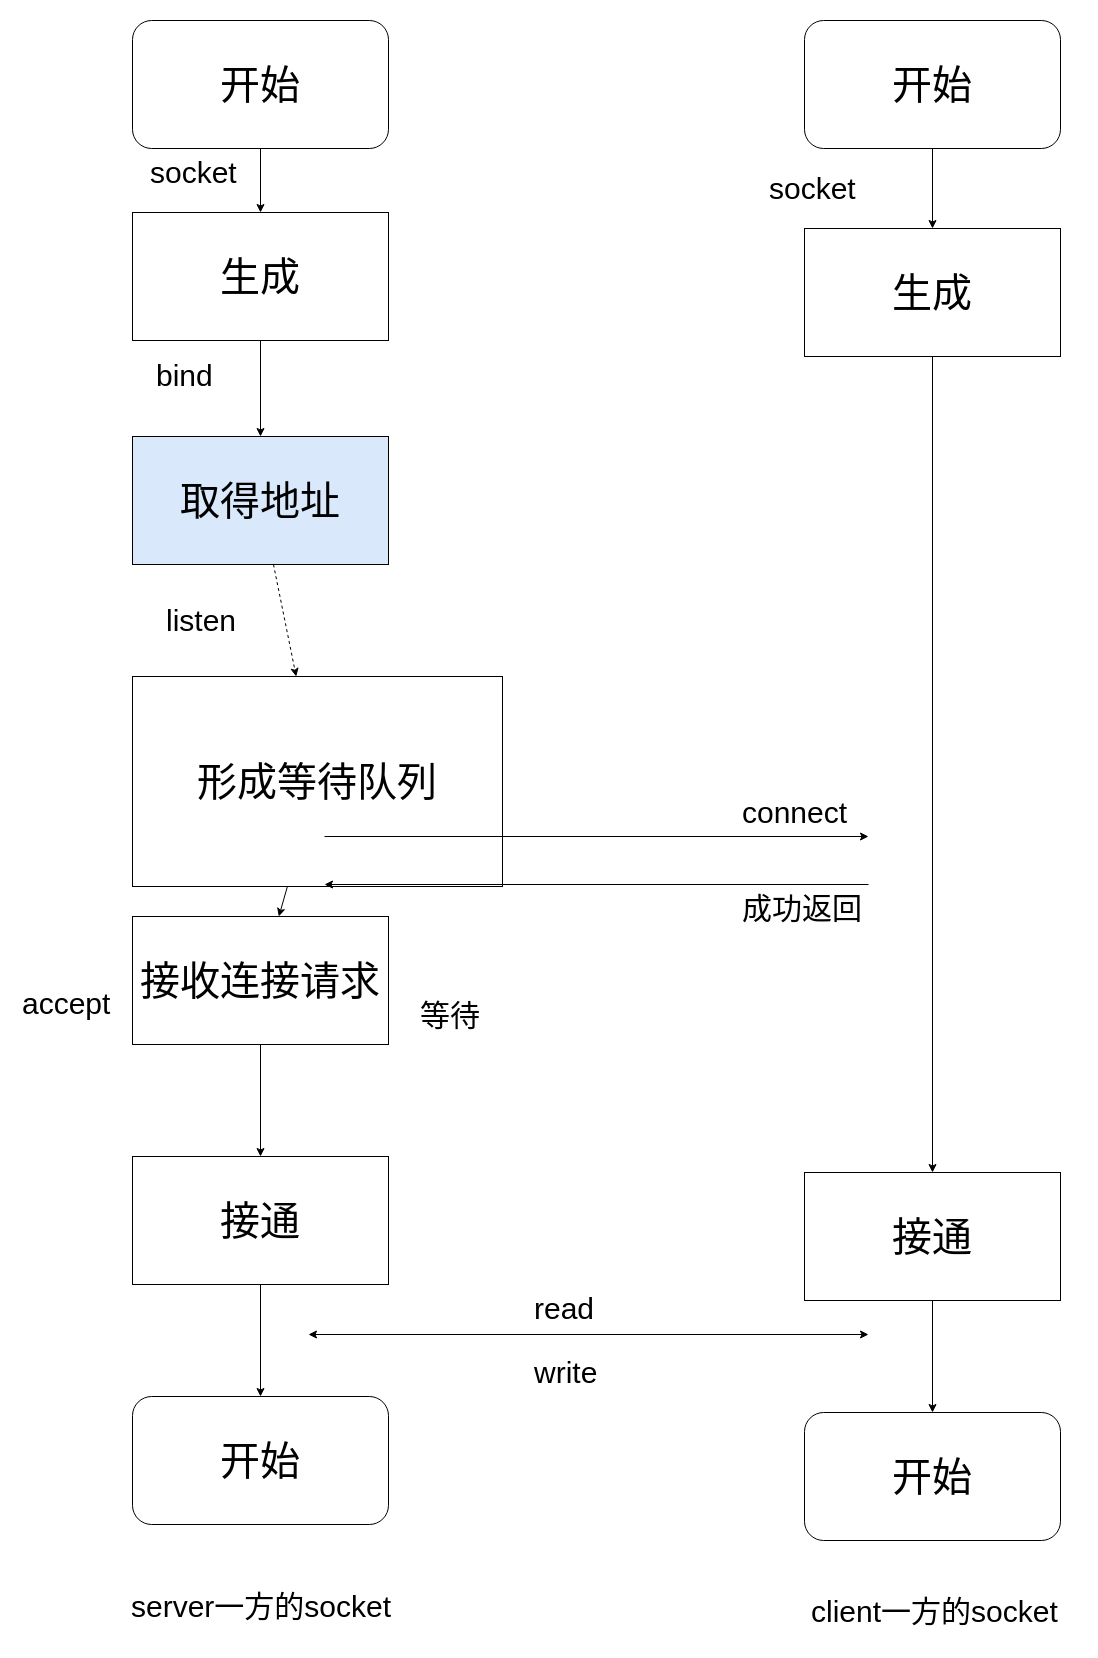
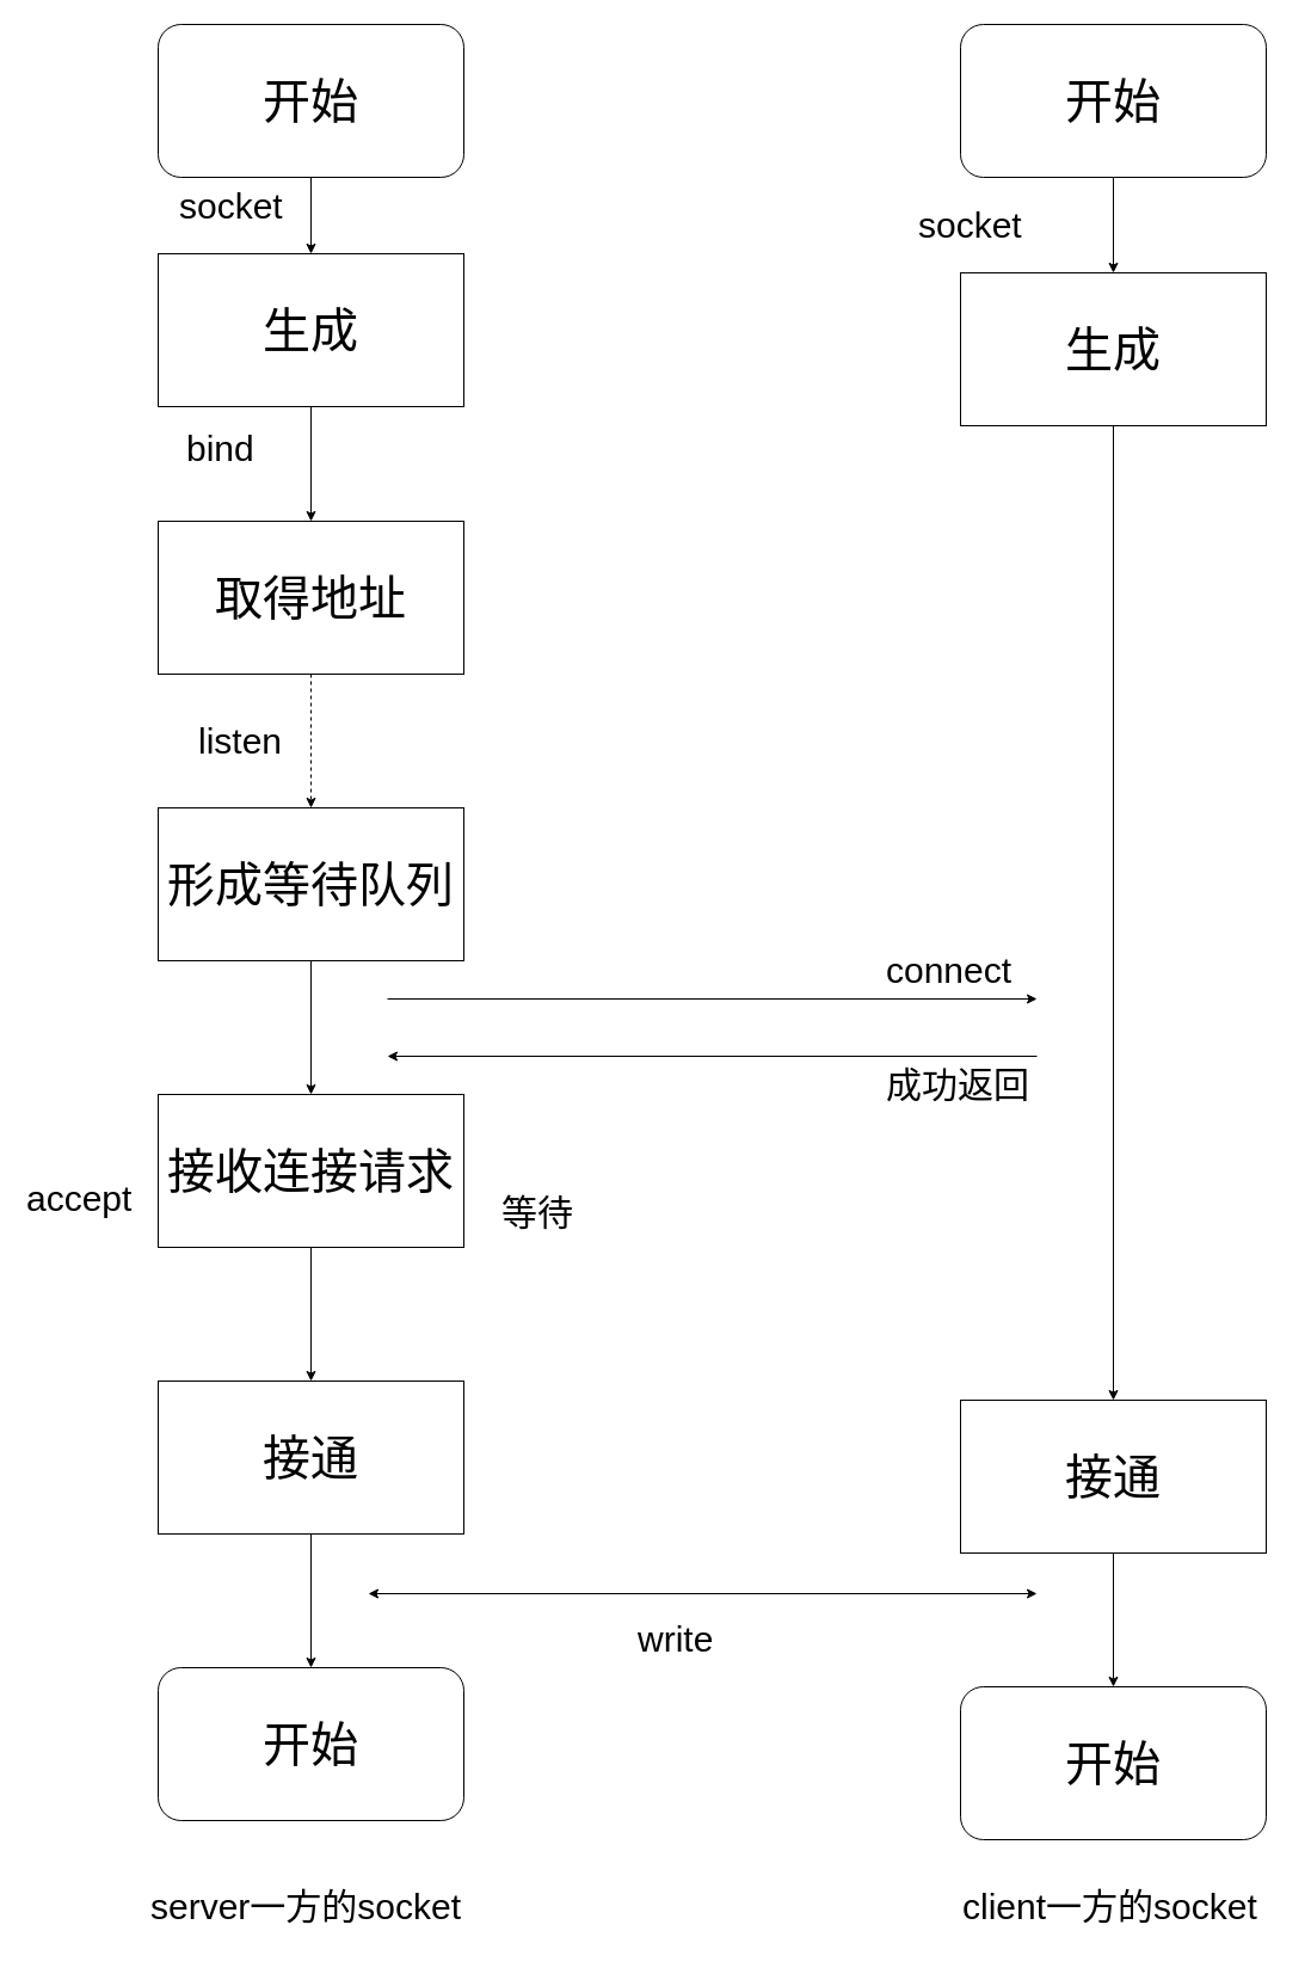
  <mxCell id="0" />
  <mxCell id="1" parent="0" />
  <mxCell id="2" value="" style="edgeStyle=none;html=1;fontSize=40;" edge="1" parent="1" source="3" target="7"><mxGeometry relative="1" as="geometry" /></mxCell>
  <mxCell id="3" value="&lt;font style=&quot;font-size: 40px&quot;&gt;开始&lt;/font&gt;" style="rounded=1;whiteSpace=wrap;html=1;" vertex="1" parent="1"><mxGeometry x="132" y="20" width="256" height="128" as="geometry" /></mxCell>
  <mxCell id="4" value="" style="edgeStyle=none;html=1;fontSize=40;" edge="1" parent="1" source="5" target="9"><mxGeometry relative="1" as="geometry" /></mxCell>
  <mxCell id="5" value="&lt;font style=&quot;font-size: 40px&quot;&gt;开始&lt;/font&gt;" style="rounded=1;whiteSpace=wrap;html=1;" vertex="1" parent="1"><mxGeometry x="804" y="20" width="256" height="128" as="geometry" /></mxCell>
  <mxCell id="6" value="" style="edgeStyle=none;html=1;fontSize=40;" edge="1" parent="1" source="7" target="11"><mxGeometry relative="1" as="geometry" /></mxCell>
  <mxCell id="7" value="生成" style="rounded=0;whiteSpace=wrap;html=1;fontSize=40;" vertex="1" parent="1"><mxGeometry x="132" y="212" width="256" height="128" as="geometry" /></mxCell>
  <mxCell id="8" style="edgeStyle=none;html=1;exitX=0.5;exitY=1;exitDx=0;exitDy=0;entryX=0.5;entryY=0;entryDx=0;entryDy=0;fontSize=40;" edge="1" parent="1" source="9" target="21"><mxGeometry relative="1" as="geometry" /></mxCell>
  <mxCell id="9" value="生成" style="rounded=0;whiteSpace=wrap;html=1;fontSize=40;" vertex="1" parent="1"><mxGeometry x="804" y="228" width="256" height="128" as="geometry" /></mxCell>
  <mxCell id="10" value="" style="edgeStyle=none;html=1;fontSize=40;dashed=1;" edge="1" parent="1" source="11" target="13"><mxGeometry relative="1" as="geometry" /></mxCell>
- <mxCell id="11" value="取得地址" style="rounded=0;whiteSpace=wrap;html=1;fontSize=40;fillColor=#dae8fc;" vertex="1" parent="1"><mxGeometry x="132" y="436" width="256" height="128" as="geometry" /></mxCell>
+ <mxCell id="11" value="取得地址" style="rounded=0;whiteSpace=wrap;html=1;fontSize=40;" vertex="1" parent="1"><mxGeometry x="132" y="436" width="256" height="128" as="geometry" /></mxCell>
  <mxCell id="12" value="" style="edgeStyle=none;html=1;fontSize=40;" edge="1" parent="1" source="13" target="15"><mxGeometry relative="1" as="geometry" /></mxCell>
- <mxCell id="13" value="形成等待队列" style="rounded=0;whiteSpace=wrap;html=1;fontSize=40;" vertex="1" parent="1"><mxGeometry x="132" y="676" width="370" height="210" as="geometry" /></mxCell>
+ <mxCell id="13" value="形成等待队列" style="rounded=0;whiteSpace=wrap;html=1;fontSize=40;" vertex="1" parent="1"><mxGeometry x="132" y="676" width="256" height="128" as="geometry" /></mxCell>
  <mxCell id="14" value="" style="edgeStyle=none;html=1;fontSize=40;" edge="1" parent="1" source="15" target="17"><mxGeometry relative="1" as="geometry" /></mxCell>
  <mxCell id="15" value="接收连接请求&lt;span style=&quot;color: rgba(0 , 0 , 0 , 0) ; font-family: monospace ; font-size: 0px&quot;&gt;%3CmxGraphModel%3E%3Croot%3E%3CmxCell%20id%3D%220%22%2F%3E%3CmxCell%20id%3D%221%22%20parent%3D%220%22%2F%3E%3CmxCell%20id%3D%222%22%20value%3D%22%E5%BD%A2%E6%88%90%E7%AD%89%E5%BE%85%E9%98%9F%E5%88%97%22%20style%3D%22rounded%3D0%3BwhiteSpace%3Dwrap%3Bhtml%3D1%3BfontSize%3D40%3B%22%20vertex%3D%221%22%20parent%3D%221%22%3E%3CmxGeometry%20x%3D%2296%22%20y%3D%22720%22%20width%3D%22256%22%20height%3D%22128%22%20as%3D%22geometry%22%2F%3E%3C%2FmxCell%3E%3C%2Froot%3E%3C%2FmxGraphModel%3E&lt;/span&gt;" style="rounded=0;whiteSpace=wrap;html=1;fontSize=40;" vertex="1" parent="1"><mxGeometry x="132" y="916" width="256" height="128" as="geometry" /></mxCell>
  <mxCell id="16" value="" style="edgeStyle=none;html=1;fontSize=40;" edge="1" parent="1" source="17" target="18"><mxGeometry relative="1" as="geometry" /></mxCell>
  <mxCell id="17" value="接通" style="rounded=0;whiteSpace=wrap;html=1;fontSize=40;" vertex="1" parent="1"><mxGeometry x="132" y="1156" width="256" height="128" as="geometry" /></mxCell>
  <mxCell id="18" value="&lt;font style=&quot;font-size: 40px&quot;&gt;开始&lt;/font&gt;" style="rounded=1;whiteSpace=wrap;html=1;" vertex="1" parent="1"><mxGeometry x="132" y="1396" width="256" height="128" as="geometry" /></mxCell>
  <mxCell id="19" value="&lt;font style=&quot;font-size: 40px&quot;&gt;开始&lt;/font&gt;" style="rounded=1;whiteSpace=wrap;html=1;" vertex="1" parent="1"><mxGeometry x="804" y="1412" width="256" height="128" as="geometry" /></mxCell>
  <mxCell id="20" value="" style="edgeStyle=none;html=1;fontSize=40;" edge="1" parent="1" source="21" target="19"><mxGeometry relative="1" as="geometry" /></mxCell>
  <mxCell id="21" value="接通" style="rounded=0;whiteSpace=wrap;html=1;fontSize=40;" vertex="1" parent="1"><mxGeometry x="804" y="1172" width="256" height="128" as="geometry" /></mxCell>
  <mxCell id="22" value="" style="endArrow=classic;startArrow=classic;html=1;fontSize=40;" edge="1" parent="1"><mxGeometry width="50" height="50" relative="1" as="geometry"><mxPoint x="308" y="1334" as="sourcePoint" /><mxPoint x="868" y="1334" as="targetPoint" /></mxGeometry></mxCell>
  <mxCell id="23" value="" style="endArrow=classic;html=1;fontSize=40;" edge="1" parent="1"><mxGeometry width="50" height="50" relative="1" as="geometry"><mxPoint x="324" y="836" as="sourcePoint" /><mxPoint x="868" y="836" as="targetPoint" /></mxGeometry></mxCell>
  <mxCell id="24" value="" style="endArrow=classic;html=1;fontSize=40;" edge="1" parent="1"><mxGeometry width="50" height="50" relative="1" as="geometry"><mxPoint x="868" y="884" as="sourcePoint" /><mxPoint x="324" y="884" as="targetPoint" /></mxGeometry></mxCell>
  <mxCell id="25" value="&lt;font style=&quot;font-size: 30px&quot; color=&quot;#000000&quot;&gt;等待&lt;/font&gt;" style="text;html=1;strokeColor=none;fillColor=none;align=center;verticalAlign=middle;whiteSpace=wrap;rounded=0;fontSize=40;" vertex="1" parent="1"><mxGeometry x="404" y="996" width="92" height="30" as="geometry" /></mxCell>
  <mxCell id="26" value="&lt;span style=&quot;font-family: &amp;#34;helvetica&amp;#34; ; font-size: 30px ; font-style: normal ; font-weight: 400 ; letter-spacing: normal ; text-align: center ; text-indent: 0px ; text-transform: none ; word-spacing: 0px ; display: inline ; float: none&quot;&gt;&lt;font color=&quot;#000000&quot;&gt;socket&lt;/font&gt;&lt;/span&gt;" style="text;whiteSpace=wrap;html=1;fontSize=30;" vertex="1" parent="1"><mxGeometry x="148" y="148" width="96" height="64" as="geometry" /></mxCell>
  <mxCell id="27" value="&lt;span style=&quot;font-family: &amp;#34;helvetica&amp;#34; ; font-size: 30px ; font-style: normal ; font-weight: 400 ; letter-spacing: normal ; text-align: center ; text-indent: 0px ; text-transform: none ; word-spacing: 0px ; display: inline ; float: none&quot;&gt;&lt;font color=&quot;#000000&quot;&gt;bind&lt;/font&gt;&lt;/span&gt;" style="text;whiteSpace=wrap;html=1;fontSize=30;" vertex="1" parent="1"><mxGeometry x="154" y="351" width="96" height="64" as="geometry" /></mxCell>
  <mxCell id="28" value="&lt;span style=&quot;font-family: &amp;#34;helvetica&amp;#34; ; font-size: 30px ; font-style: normal ; font-weight: 400 ; letter-spacing: normal ; text-align: center ; text-indent: 0px ; text-transform: none ; word-spacing: 0px ; display: inline ; float: none&quot;&gt;&lt;font color=&quot;#000000&quot;&gt;listen&lt;/font&gt;&lt;/span&gt;" style="text;whiteSpace=wrap;html=1;fontSize=30;" vertex="1" parent="1"><mxGeometry x="164" y="596" width="96" height="64" as="geometry" /></mxCell>
  <mxCell id="29" value="&lt;span style=&quot;font-family: &amp;#34;helvetica&amp;#34; ; font-size: 30px ; font-style: normal ; font-weight: 400 ; letter-spacing: normal ; text-align: center ; text-indent: 0px ; text-transform: none ; word-spacing: 0px ; display: inline ; float: none&quot;&gt;&lt;font color=&quot;#000000&quot;&gt;accept&lt;/font&gt;&lt;/span&gt;" style="text;whiteSpace=wrap;html=1;fontSize=30;" vertex="1" parent="1"><mxGeometry x="20" y="979" width="96" height="64" as="geometry" /></mxCell>
- <mxCell id="30" value="&lt;span style=&quot;font-family: &amp;#34;helvetica&amp;#34; ; font-size: 30px ; font-style: normal ; font-weight: 400 ; letter-spacing: normal ; text-align: center ; text-indent: 0px ; text-transform: none ; word-spacing: 0px ; display: inline ; float: none&quot;&gt;&lt;font color=&quot;#000000&quot;&gt;server一方的socket&lt;/font&gt;&lt;/span&gt;" style="text;whiteSpace=wrap;html=1;fontSize=30;" vertex="1" parent="1"><mxGeometry x="129" y="1582" width="272" height="64" as="geometry" /></mxCell>
+ <mxCell id="30" value="&lt;span style=&quot;font-family: &amp;#34;helvetica&amp;#34; ; font-size: 30px ; font-style: normal ; font-weight: 400 ; letter-spacing: normal ; text-align: center ; text-indent: 0px ; text-transform: none ; word-spacing: 0px ; display: inline ; float: none&quot;&gt;&lt;font color=&quot;#000000&quot;&gt;server一方的socket&lt;/font&gt;&lt;/span&gt;" style="text;whiteSpace=wrap;html=1;fontSize=30;" vertex="1" parent="1"><mxGeometry x="124" y="1572" width="272" height="64" as="geometry" /></mxCell>
  <mxCell id="31" value="&lt;span style=&quot;font-family: &amp;#34;helvetica&amp;#34; ; font-size: 30px ; font-style: normal ; font-weight: 400 ; letter-spacing: normal ; text-align: center ; text-indent: 0px ; text-transform: none ; word-spacing: 0px ; display: inline ; float: none&quot;&gt;&lt;font color=&quot;#000000&quot;&gt;write&lt;/font&gt;&lt;/span&gt;" style="text;whiteSpace=wrap;html=1;fontSize=30;" vertex="1" parent="1"><mxGeometry x="532" y="1348" width="96" height="64" as="geometry" /></mxCell>
- <mxCell id="32" value="&lt;span style=&quot;font-family: &amp;#34;helvetica&amp;#34; ; font-size: 30px ; font-style: normal ; font-weight: 400 ; letter-spacing: normal ; text-align: center ; text-indent: 0px ; text-transform: none ; word-spacing: 0px ; display: inline ; float: none&quot;&gt;&lt;font color=&quot;#000000&quot;&gt;read&lt;/font&gt;&lt;/span&gt;" style="text;whiteSpace=wrap;html=1;fontSize=30;" vertex="1" parent="1"><mxGeometry x="532" y="1284" width="96" height="64" as="geometry" /></mxCell>
  <mxCell id="33" value="&lt;span style=&quot;font-family: &amp;#34;helvetica&amp;#34; ; font-size: 30px ; font-style: normal ; font-weight: 400 ; letter-spacing: normal ; text-align: center ; text-indent: 0px ; text-transform: none ; word-spacing: 0px ; display: inline ; float: none&quot;&gt;&lt;font color=&quot;#000000&quot;&gt;connect&lt;/font&gt;&lt;/span&gt;" style="text;whiteSpace=wrap;html=1;fontSize=30;" vertex="1" parent="1"><mxGeometry x="740" y="788" width="96" height="64" as="geometry" /></mxCell>
  <mxCell id="34" value="&lt;span style=&quot;font-family: &amp;#34;helvetica&amp;#34; ; font-size: 30px ; font-style: normal ; font-weight: 400 ; letter-spacing: normal ; text-align: center ; text-indent: 0px ; text-transform: none ; word-spacing: 0px ; display: inline ; float: none&quot;&gt;&lt;font color=&quot;#000000&quot;&gt;成功返回&lt;/font&gt;&lt;/span&gt;" style="text;whiteSpace=wrap;html=1;fontSize=30;" vertex="1" parent="1"><mxGeometry x="740" y="884" width="128" height="64" as="geometry" /></mxCell>
  <mxCell id="35" value="&lt;span style=&quot;font-family: &amp;#34;helvetica&amp;#34; ; font-size: 30px ; font-style: normal ; font-weight: 400 ; letter-spacing: normal ; text-align: center ; text-indent: 0px ; text-transform: none ; word-spacing: 0px ; display: inline ; float: none&quot;&gt;&lt;font color=&quot;#000000&quot;&gt;socket&lt;/font&gt;&lt;/span&gt;" style="text;whiteSpace=wrap;html=1;fontSize=30;" vertex="1" parent="1"><mxGeometry x="767" y="164" width="96" height="64" as="geometry" /></mxCell>
- <mxCell id="36" value="&lt;span style=&quot;font-family: &amp;#34;helvetica&amp;#34; ; font-size: 30px ; font-style: normal ; font-weight: 400 ; letter-spacing: normal ; text-align: center ; text-indent: 0px ; text-transform: none ; word-spacing: 0px ; display: inline ; float: none&quot;&gt;&lt;font color=&quot;#000000&quot;&gt;client一方的socket&lt;/font&gt;&lt;/span&gt;" style="text;whiteSpace=wrap;html=1;fontSize=30;" vertex="1" parent="1"><mxGeometry x="809" y="1587" width="272" height="64" as="geometry" /></mxCell>
+ <mxCell id="36" value="&lt;span style=&quot;font-family: &amp;#34;helvetica&amp;#34; ; font-size: 30px ; font-style: normal ; font-weight: 400 ; letter-spacing: normal ; text-align: center ; text-indent: 0px ; text-transform: none ; word-spacing: 0px ; display: inline ; float: none&quot;&gt;&lt;font color=&quot;#000000&quot;&gt;client一方的socket&lt;/font&gt;&lt;/span&gt;" style="text;whiteSpace=wrap;html=1;fontSize=30;" vertex="1" parent="1"><mxGeometry x="804" y="1572" width="272" height="64" as="geometry" /></mxCell>
